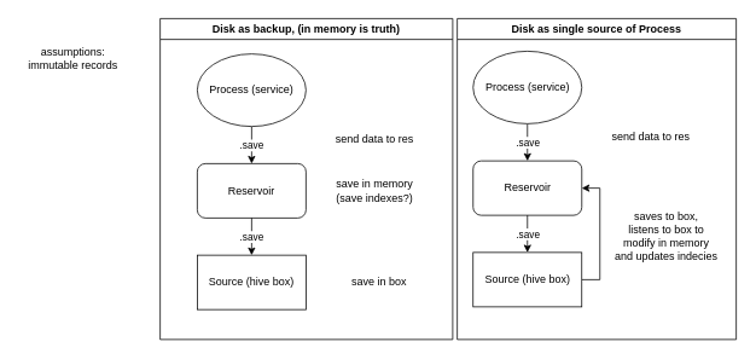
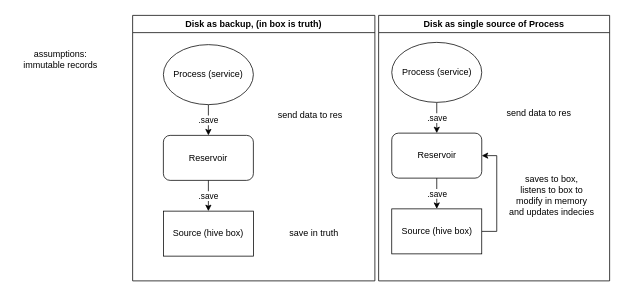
  <mxCell id="0" />
  <mxCell id="1" parent="0" />
- <mxCell id="2" value="assumptions:&lt;br&gt;immutable records" style="text;html=1;strokeColor=none;fillColor=none;align=center;verticalAlign=middle;whiteSpace=wrap;rounded=0;" vertex="1" parent="1"><mxGeometry x="20" y="54" width="120" height="20" as="geometry" /></mxCell>
- <mxCell id="3" value="Disk as backup, (in memory is truth)" style="swimlane;" vertex="1" parent="1"><mxGeometry x="176" y="20" width="323" height="354" as="geometry" /></mxCell>
+ <mxCell id="2" value="assumptions:&lt;br&gt;immutable records" style="text;html=1;strokeColor=none;fillColor=none;align=center;verticalAlign=middle;whiteSpace=wrap;rounded=0;" vertex="1" parent="1"><mxGeometry x="20" y="69" width="120" height="20" as="geometry" /></mxCell>
+ <mxCell id="3" value="Disk as backup, (in box is truth)" style="swimlane;" vertex="1" parent="1"><mxGeometry x="176" y="20" width="323" height="354" as="geometry" /></mxCell>
  <mxCell id="4" value="Reservoir" style="rounded=1;whiteSpace=wrap;html=1;" vertex="1" parent="3"><mxGeometry x="41" y="160" width="120" height="60" as="geometry" /></mxCell>
  <mxCell id="5" value="Source (hive box)" style="rounded=0;whiteSpace=wrap;html=1;" vertex="1" parent="3"><mxGeometry x="41" y="261" width="120" height="60" as="geometry" /></mxCell>
  <mxCell id="6" value=".save" style="edgeStyle=orthogonalEdgeStyle;rounded=0;orthogonalLoop=1;jettySize=auto;html=1;" edge="1" parent="3" source="4" target="5"><mxGeometry relative="1" as="geometry" /></mxCell>
  <mxCell id="7" value=".save" style="edgeStyle=orthogonalEdgeStyle;rounded=0;orthogonalLoop=1;jettySize=auto;html=1;entryX=0.5;entryY=0;entryDx=0;entryDy=0;" edge="1" parent="3" source="8" target="4"><mxGeometry relative="1" as="geometry" /></mxCell>
  <mxCell id="8" value="Process (service)" style="ellipse;whiteSpace=wrap;html=1;" vertex="1" parent="3"><mxGeometry x="41" y="39" width="120" height="80" as="geometry" /></mxCell>
- <mxCell id="9" value="save in box" style="text;html=1;strokeColor=none;fillColor=none;align=center;verticalAlign=middle;whiteSpace=wrap;rounded=0;" vertex="1" parent="3"><mxGeometry x="182" y="281" width="120" height="20" as="geometry" /></mxCell>
- <mxCell id="10" value="save in memory&lt;br&gt;(save indexes?)" style="text;html=1;strokeColor=none;fillColor=none;align=center;verticalAlign=middle;whiteSpace=wrap;rounded=0;" vertex="1" parent="3"><mxGeometry x="177" y="172" width="120" height="36" as="geometry" /></mxCell>
+ <mxCell id="9" value="save in truth" style="text;html=1;strokeColor=none;fillColor=none;align=center;verticalAlign=middle;whiteSpace=wrap;rounded=0;" vertex="1" parent="3"><mxGeometry x="182" y="281" width="120" height="20" as="geometry" /></mxCell>
  <mxCell id="11" value="send data to res" style="text;html=1;strokeColor=none;fillColor=none;align=center;verticalAlign=middle;whiteSpace=wrap;rounded=0;" vertex="1" parent="3"><mxGeometry x="177" y="123" width="120" height="20" as="geometry" /></mxCell>
  <mxCell id="12" value="Disk as single source of Process" style="swimlane;" vertex="1" parent="1"><mxGeometry x="504" y="20" width="308" height="354" as="geometry" /></mxCell>
  <mxCell id="13" value="Reservoir" style="rounded=1;whiteSpace=wrap;html=1;" vertex="1" parent="12"><mxGeometry x="17.5" y="157" width="120" height="60" as="geometry" /></mxCell>
  <mxCell id="14" style="edgeStyle=orthogonalEdgeStyle;rounded=0;orthogonalLoop=1;jettySize=auto;html=1;exitX=1;exitY=0.5;exitDx=0;exitDy=0;entryX=1;entryY=0.5;entryDx=0;entryDy=0;" edge="1" parent="12" source="15" target="13"><mxGeometry relative="1" as="geometry" /></mxCell>
  <mxCell id="15" value="Source (hive box)" style="rounded=0;whiteSpace=wrap;html=1;" vertex="1" parent="12"><mxGeometry x="17.5" y="258" width="120" height="60" as="geometry" /></mxCell>
  <mxCell id="16" value=".save" style="edgeStyle=orthogonalEdgeStyle;rounded=0;orthogonalLoop=1;jettySize=auto;html=1;" edge="1" parent="12" source="13" target="15"><mxGeometry relative="1" as="geometry" /></mxCell>
  <mxCell id="17" value=".save" style="edgeStyle=orthogonalEdgeStyle;rounded=0;orthogonalLoop=1;jettySize=auto;html=1;entryX=0.5;entryY=0;entryDx=0;entryDy=0;" edge="1" parent="12" source="18" target="13"><mxGeometry relative="1" as="geometry" /></mxCell>
  <mxCell id="18" value="Process (service)" style="ellipse;whiteSpace=wrap;html=1;" vertex="1" parent="12"><mxGeometry x="17.5" y="36" width="120" height="80" as="geometry" /></mxCell>
  <mxCell id="19" value="send data to res" style="text;html=1;strokeColor=none;fillColor=none;align=center;verticalAlign=middle;whiteSpace=wrap;rounded=0;" vertex="1" parent="12"><mxGeometry x="153.5" y="120" width="120" height="20" as="geometry" /></mxCell>
  <mxCell id="20" value="saves to box,&lt;br&gt;listens to box to modify in memory&lt;br&gt;and updates indecies" style="text;html=1;strokeColor=none;fillColor=none;align=center;verticalAlign=middle;whiteSpace=wrap;rounded=0;" vertex="1" parent="12"><mxGeometry x="170.5" y="208" width="120" height="63" as="geometry" /></mxCell>
